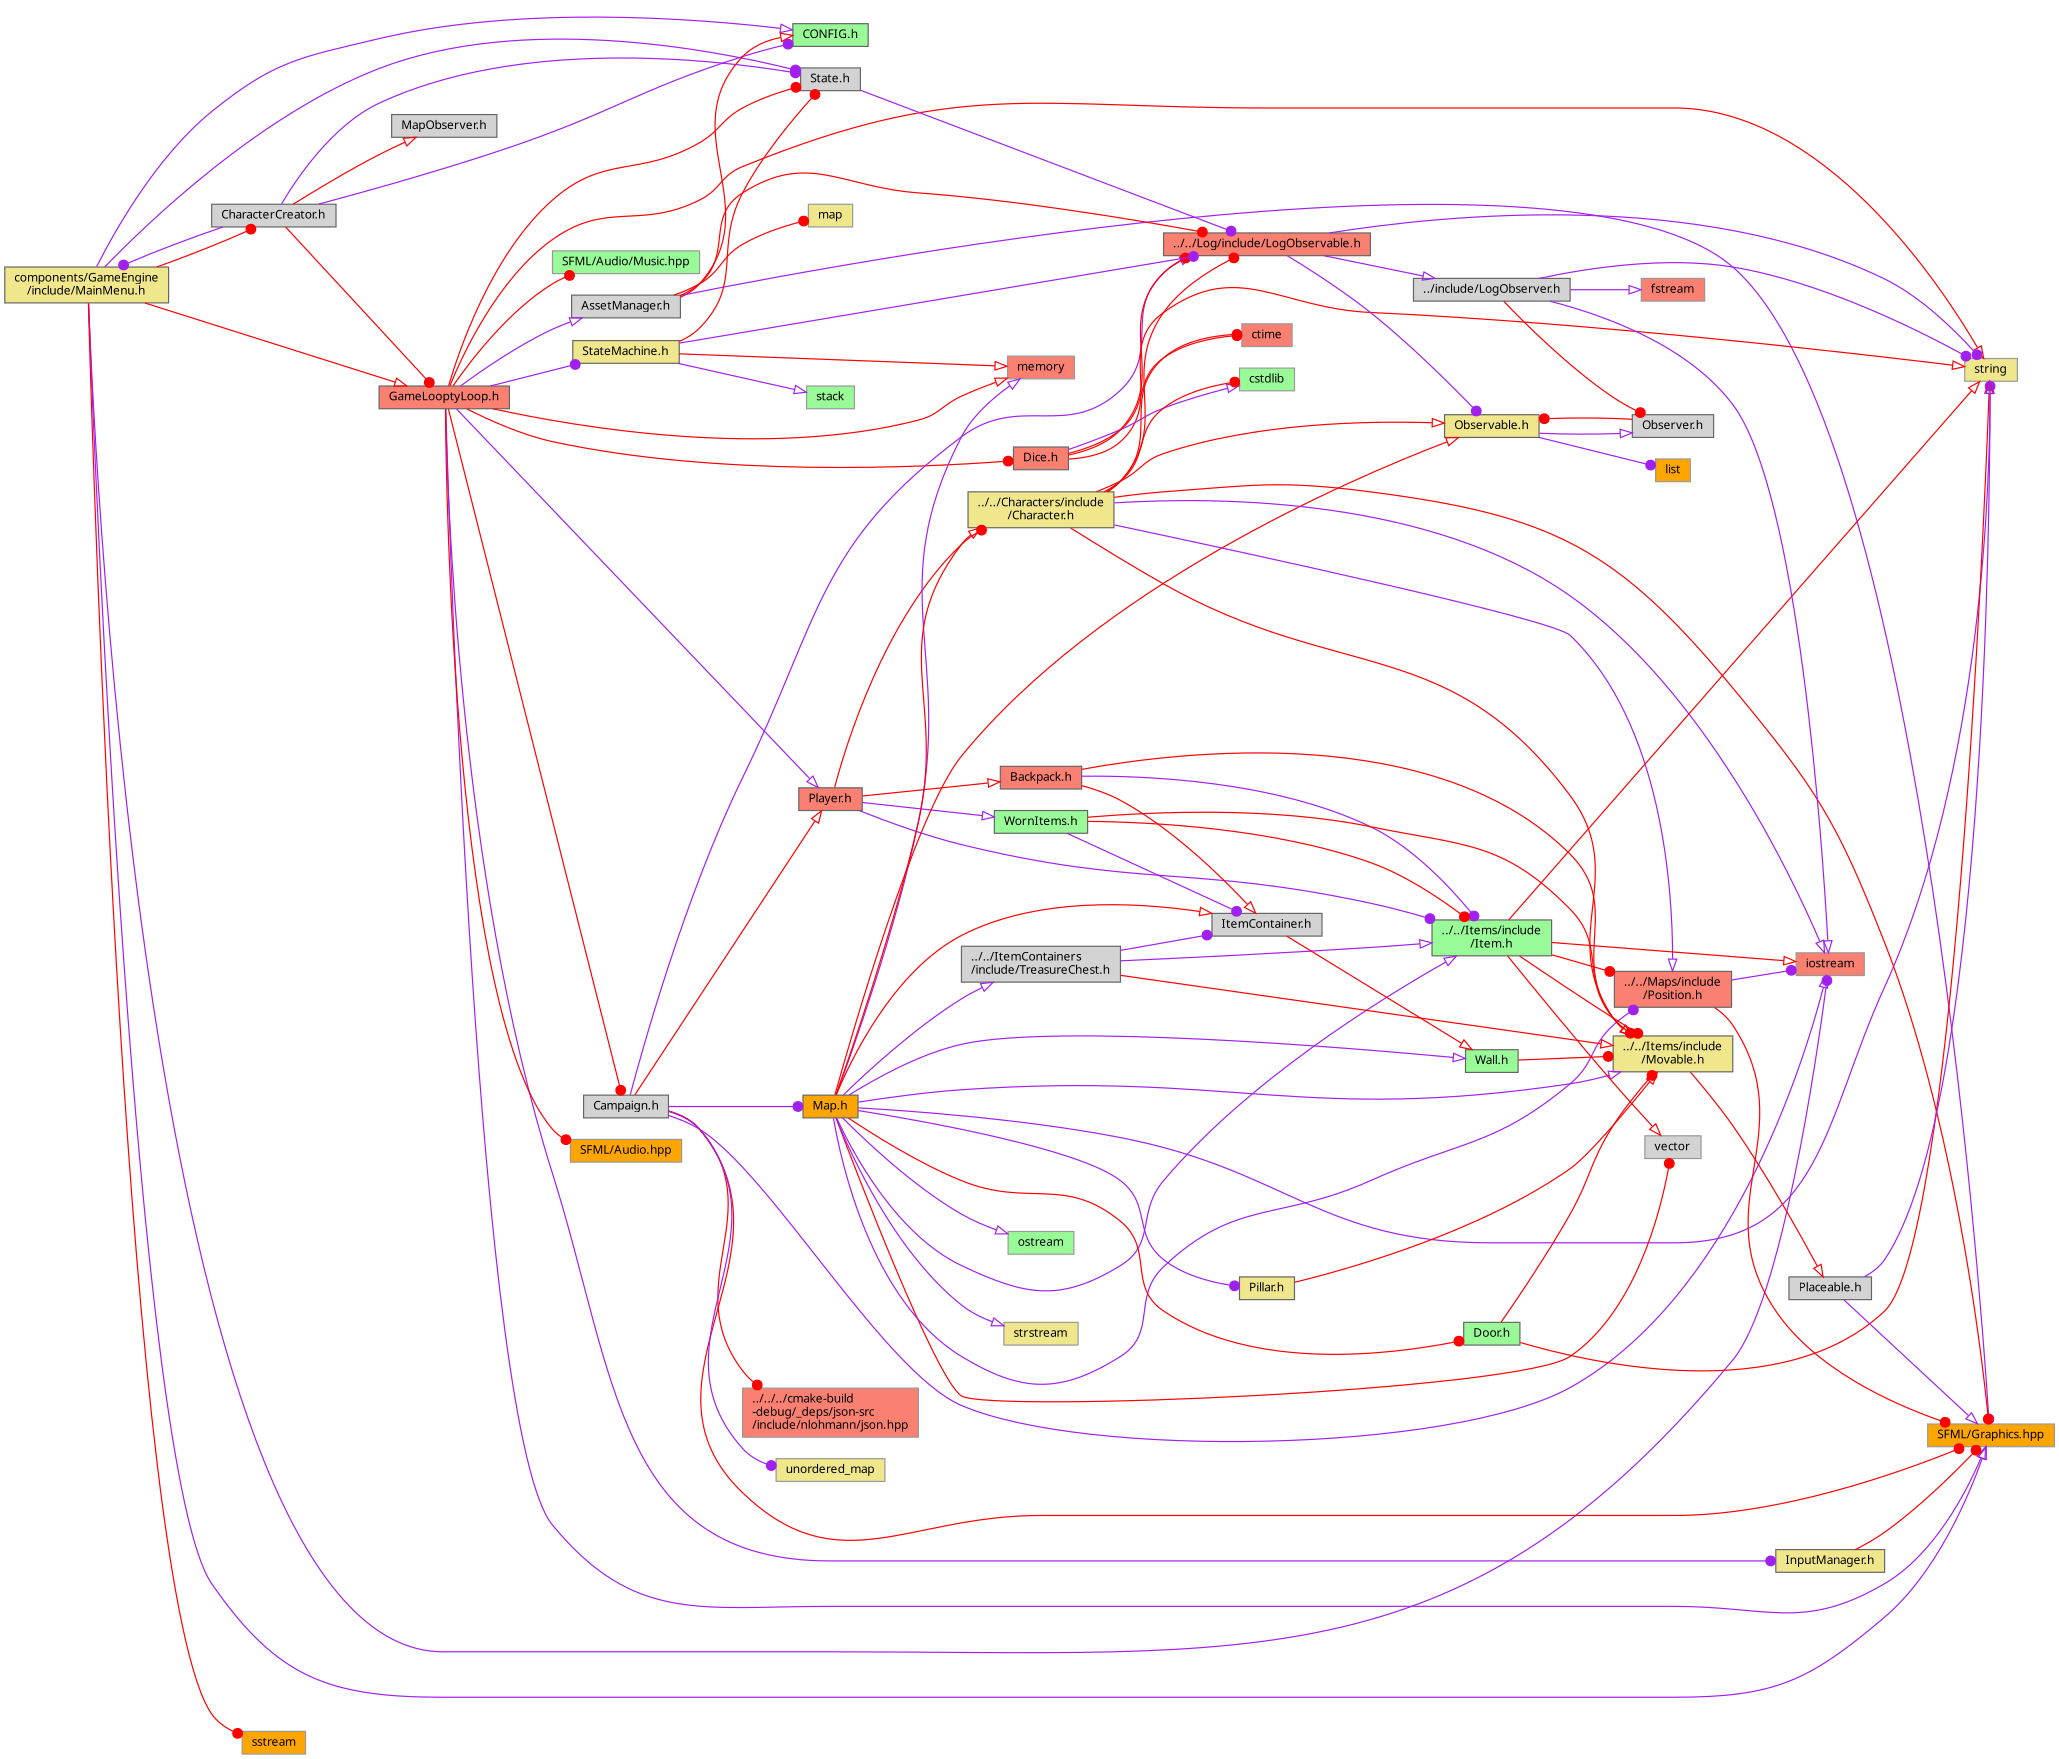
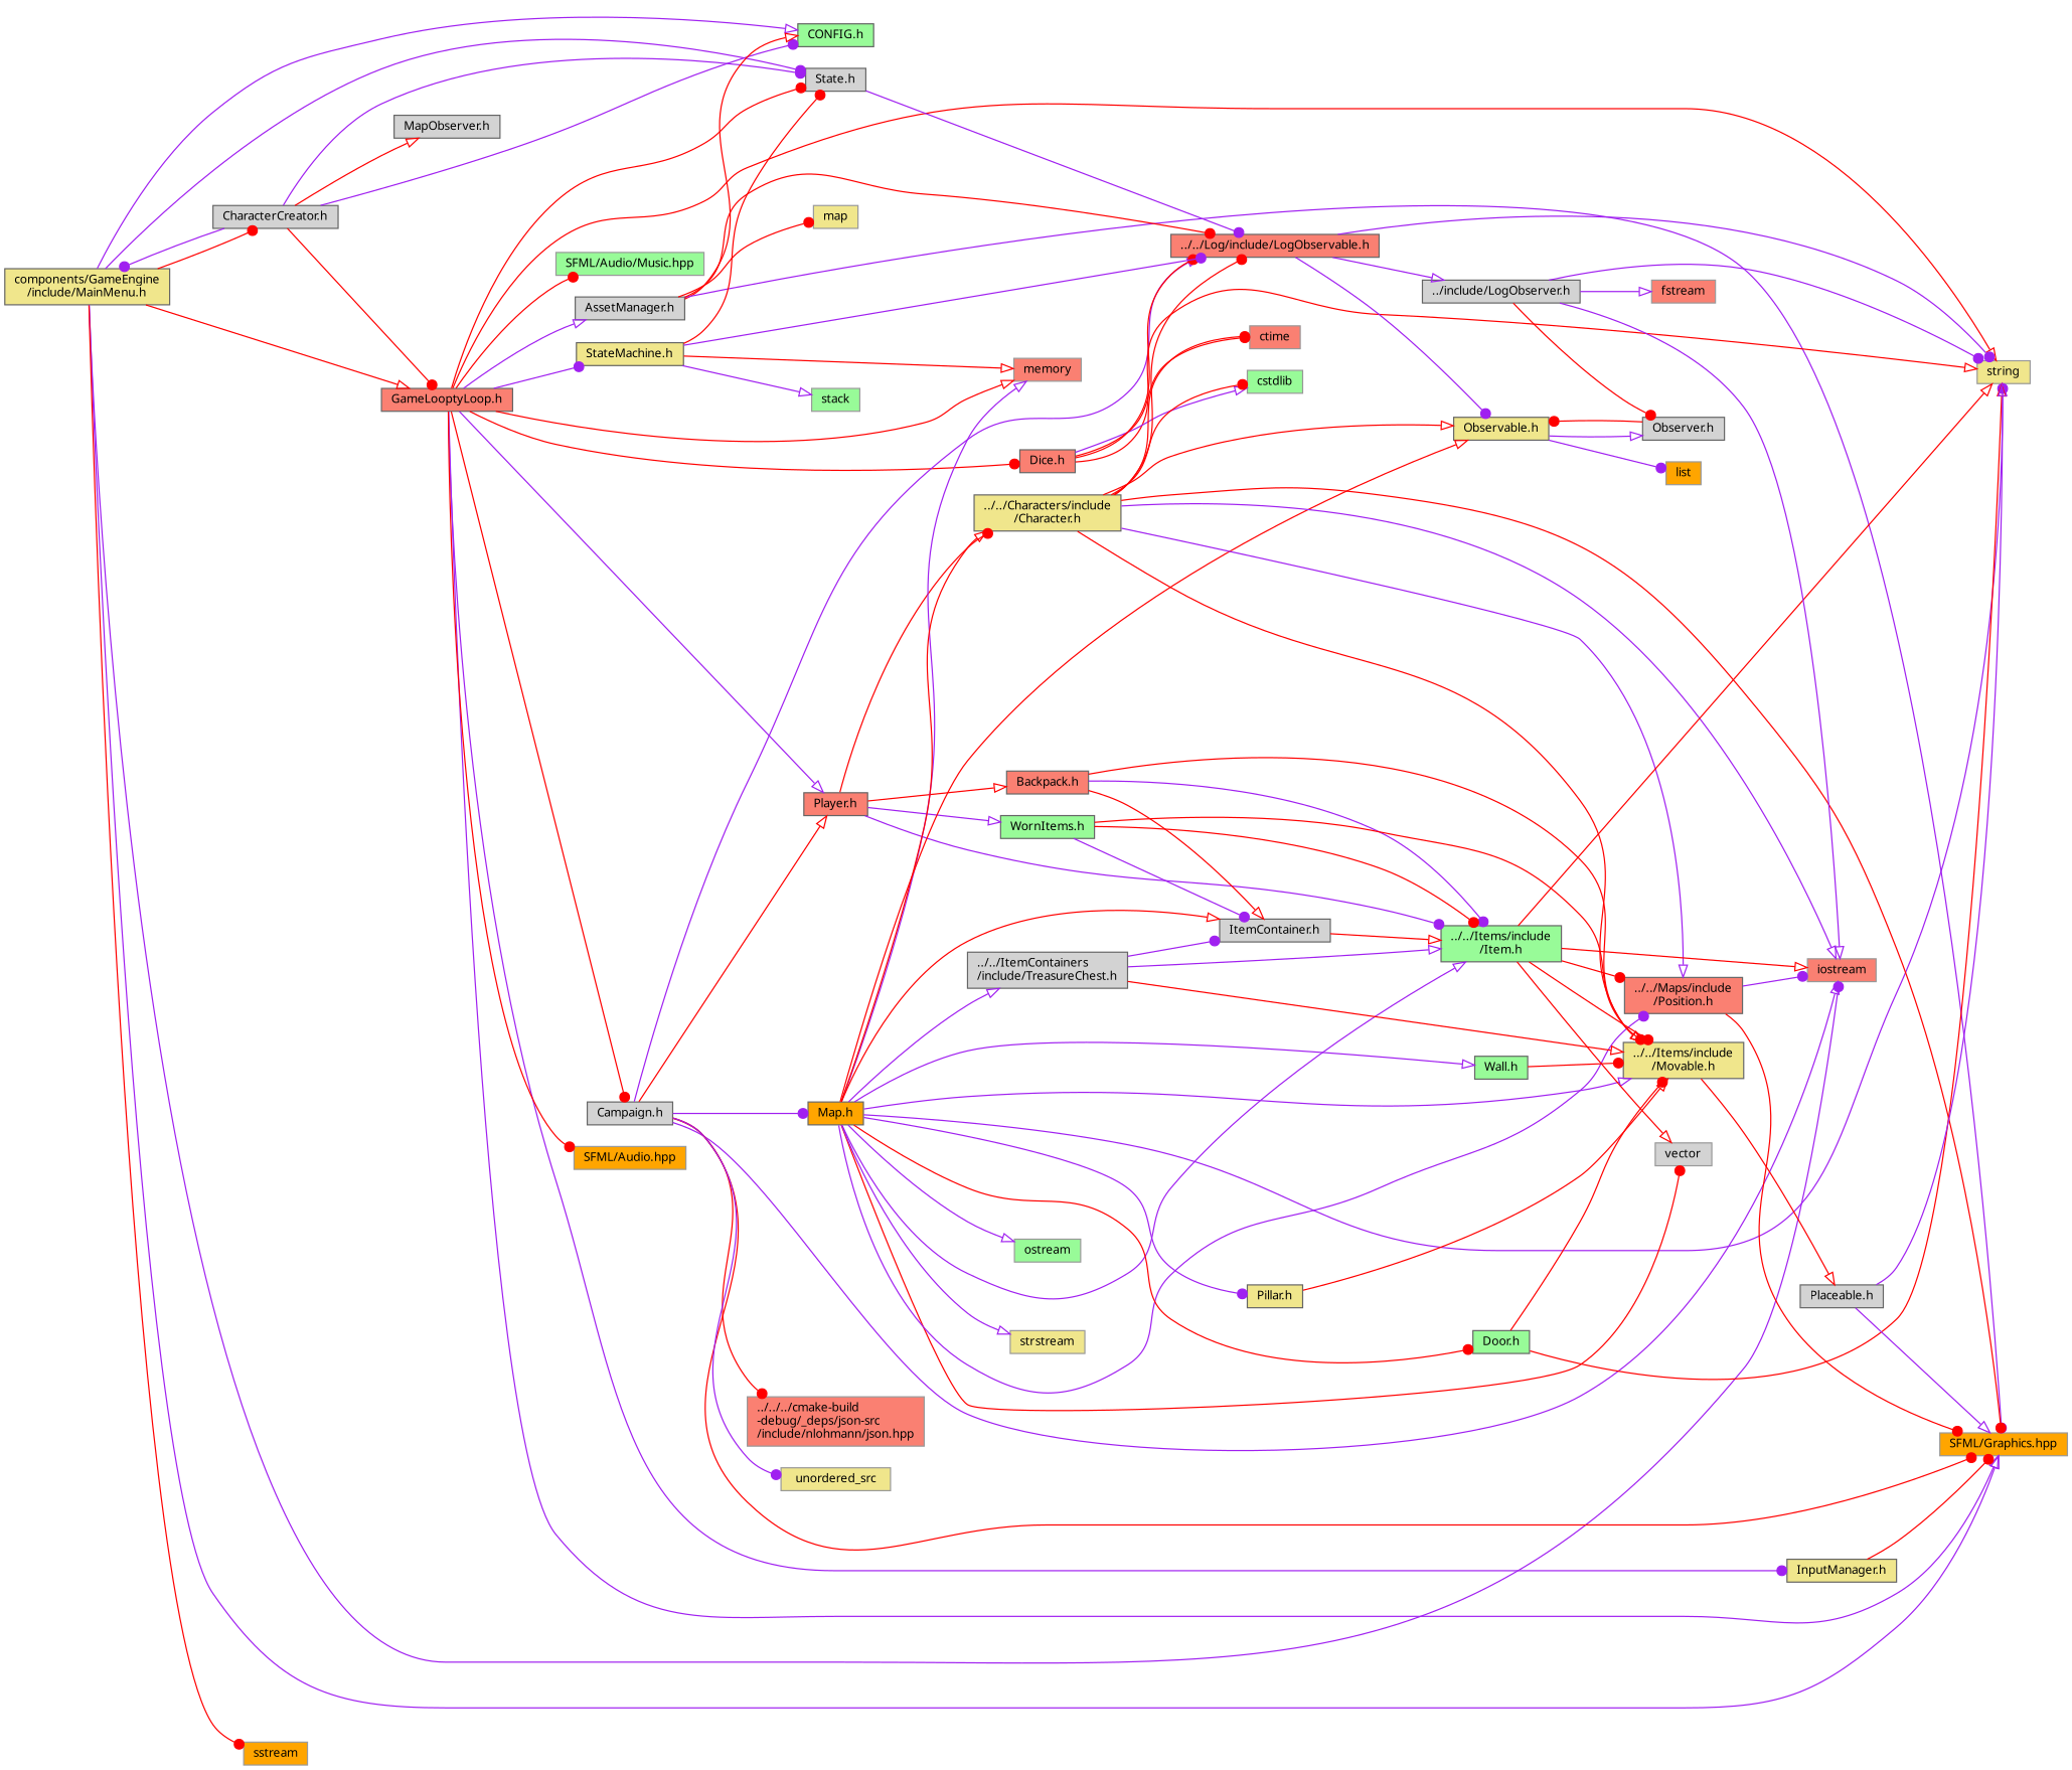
  digraph {
    fontname="Noto Sans"
    rankdir=LR
    node [color=grey40 fillcolor=khaki fontname="Noto Sans" fontsize=10 shape=box style=filled]
    edge [arrowhead=dot color=red fontname="Noto Sans" fontsize=10 labelfontname=Helvetica labelfontsize=10 style=solid]
    n1 [color=gray40 fontcolor=black height=0.2 label="components/GameEngine\l/include/MainMenu.h" width=0.4]
    n2 [fillcolor=palegreen height=0.2 label="CONFIG.h" width=0.4]
    n3 [fillcolor=salmon height=0.2 label="GameLooptyLoop.h" width=0.4]
    n4 [color=grey60 fillcolor=salmon height=0.2 label=iostream width=0.4]
    n5 [color=grey60 fillcolor=orange height=0.2 label="SFML/Graphics.hpp" width=0.4]
    n6 [fillcolor=lightgrey height=0.2 label="State.h" width=0.4]
    n7 [color=grey60 fillcolor=orange height=0.2 label=sstream width=0.4]
    n8 [fillcolor=lightgrey height=0.2 label="CharacterCreator.h" width=0.4]
    n9 [fillcolor=lightgrey height=0.2 label="AssetManager.h" width=0.4]
    n10 [color=grey60 height=0.2 label=string width=0.4]
    n11 [fillcolor=lightgrey height=0.2 label="Campaign.h" width=0.4]
    n12 [color=grey60 fillcolor=salmon height=0.2 label=memory width=0.4]
    n13 [fillcolor=salmon height=0.2 label="Player.h" width=0.4]
    n14 [fillcolor=salmon height=0.2 label="Dice.h" width=0.4]
    n15 [height=0.2 label="InputManager.h" width=0.4]
    n16 [height=0.2 label="StateMachine.h" width=0.4]
    n17 [color=grey60 fillcolor=orange height=0.2 label="SFML/Audio.hpp" width=0.4]
    n18 [color=grey60 fillcolor=palegreen height=0.2 label="SFML/Audio/Music.hpp" width=0.4]
    n19 [fillcolor=salmon height=0.2 label="../../Log/include/LogObservable.h" width=0.4]
    n20 [fillcolor=lightgrey height=0.2 label="MapObserver.h" width=0.4]
    n21 [color=grey60 height=0.2 label=map width=0.4]
    n22 [fillcolor=orange height=0.2 label="Map.h" width=0.4]
    n23 [color=grey60 fillcolor=salmon height=0.2 label="../../../cmake-build\l-debug/_deps/json-src\l/include/nlohmann/json.hpp" width=0.4]
-   n24 [color=grey60 height=0.2 label=unordered_map width=0.4]
+   n24 [color=grey60 height=0.2 label=unordered_src width=0.4]
    n25 [height=0.2 label="../../Characters/include\l/Character.h" width=0.4]
    n26 [fillcolor=palegreen height=0.2 label="../../Items/include\l/Item.h" width=0.4]
    n27 [fillcolor=salmon height=0.2 label="Backpack.h" width=0.4]
    n28 [fillcolor=palegreen height=0.2 label="WornItems.h" width=0.4]
    n29 [color=grey60 fillcolor=palegreen height=0.2 label=cstdlib width=0.4]
    n30 [color=grey60 fillcolor=salmon height=0.2 label=ctime width=0.4]
    n31 [color=grey60 fillcolor=palegreen height=0.2 label=stack width=0.4]
    n32 [height=0.2 label="Observable.h" width=0.4]
    n33 [fillcolor=lightgrey height=0.2 label="../include/LogObserver.h" width=0.4]
    n34 [fillcolor=lightgrey height=0.2 label="Observer.h" width=0.4]
    n35 [color=grey60 fillcolor=orange height=0.2 label=list width=0.4]
    n36 [color=grey60 fillcolor=salmon height=0.2 label=fstream width=0.4]
    n37 [color=grey60 fillcolor=lightgrey height=0.2 label=vector width=0.4]
    n38 [height=0.2 label="../../Items/include\l/Movable.h" width=0.4]
    n39 [fillcolor=salmon height=0.2 label="../../Maps/include\l/Position.h" width=0.4]
    n40 [fillcolor=lightgrey height=0.2 label="../../ItemContainers\l/include/TreasureChest.h" width=0.4]
    n41 [fillcolor=lightgrey height=0.2 label="ItemContainer.h" width=0.4]
    n42 [fillcolor=palegreen height=0.2 label="Door.h" width=0.4]
    n43 [height=0.2 label="Pillar.h" width=0.4]
    n44 [fillcolor=palegreen height=0.2 label="Wall.h" width=0.4]
    n45 [color=grey60 fillcolor=palegreen height=0.2 label=ostream width=0.4]
    n46 [color=grey60 height=0.2 label=strstream width=0.4]
    n47 [fillcolor=lightgrey height=0.2 label="Placeable.h" width=0.4]
    n1 -> n2 [arrowhead=onormal color=purple]
    n1 -> n3 [arrowhead=onormal]
    n1 -> n4 [color=purple]
    n1 -> n5 [arrowhead=onormal color=purple]
    n1 -> n6 [color=purple]
    n1 -> n7
    n1 -> n8
    n3 -> n5 [arrowhead=onormal color=purple]
    n3 -> n6
    n3 -> n9 [arrowhead=onormal color=purple]
    n3 -> n10 [arrowhead=onormal]
    n3 -> n11
    n3 -> n12 [arrowhead=onormal]
    n3 -> n13 [arrowhead=onormal color=purple]
    n3 -> n14
    n3 -> n15 [color=purple]
    n3 -> n16 [color=purple]
    n3 -> n17
    n3 -> n18
    n6 -> n19 [color=purple]
    n8 -> n1 [color=purple]
    n8 -> n2 [color=purple]
    n8 -> n3
    n8 -> n6 [color=purple]
    n8 -> n20 [arrowhead=onormal]
    n9 -> n2 [arrowhead=onormal]
    n9 -> n5 [color=purple]
    n9 -> n19
    n9 -> n21
    n11 -> n4 [arrowhead=onormal color=purple]
    n11 -> n5
    n11 -> n13 [arrowhead=onormal]
    n11 -> n19 [arrowhead=onormal color=purple]
    n11 -> n22 [color=purple]
    n11 -> n23
    n11 -> n24 [color=purple]
    n13 -> n25
    n13 -> n26 [color=purple]
    n13 -> n27 [arrowhead=onormal]
    n13 -> n28 [arrowhead=onormal color=purple]
    n14 -> n10 [arrowhead=onormal]
    n14 -> n19
    n14 -> n29 [arrowhead=onormal color=purple]
    n14 -> n30
    n15 -> n5
    n16 -> n6
    n16 -> n12 [arrowhead=onormal]
    n16 -> n19 [color=purple]
    n16 -> n31 [arrowhead=onormal color=purple]
    n19 -> n10 [color=purple]
    n19 -> n32 [color=purple]
    n19 -> n33 [arrowhead=onormal color=purple]
    n22 -> n10 [color=purple]
    n22 -> n12 [arrowhead=onormal color=purple]
    n22 -> n25 [arrowhead=onormal]
    n22 -> n26 [arrowhead=onormal color=purple]
    n22 -> n32 [arrowhead=onormal]
    n22 -> n37
    n22 -> n38 [arrowhead=onormal color=purple]
    n22 -> n39 [color=purple]
    n22 -> n40 [arrowhead=onormal color=purple]
    n22 -> n41 [arrowhead=onormal]
    n22 -> n42
    n22 -> n43 [color=purple]
    n22 -> n44 [arrowhead=onormal color=purple]
    n22 -> n45 [arrowhead=onormal color=purple]
    n22 -> n46 [arrowhead=onormal color=purple]
    n25 -> n4 [arrowhead=onormal color=purple]
    n25 -> n5
    n25 -> n19
    n25 -> n29
    n25 -> n30
    n25 -> n32 [arrowhead=onormal]
    n25 -> n38 [arrowhead=onormal]
    n25 -> n39 [arrowhead=onormal color=purple]
    n26 -> n4 [arrowhead=onormal]
    n26 -> n10 [arrowhead=onormal]
    n26 -> n37 [arrowhead=onormal]
    n26 -> n38
    n26 -> n39
    n27 -> n26 [color=purple]
    n27 -> n38 [arrowhead=onormal]
    n27 -> n41 [arrowhead=onormal]
    n28 -> n26
    n28 -> n38
    n28 -> n41 [color=purple]
    n32 -> n34 [arrowhead=onormal color=purple]
    n32 -> n35 [color=purple]
    n33 -> n4 [arrowhead=onormal color=purple]
    n33 -> n10 [color=purple]
    n33 -> n34
    n33 -> n36 [arrowhead=onormal color=purple]
    n34 -> n32
    n38 -> n47 [arrowhead=onormal]
    n39 -> n4 [color=purple]
    n39 -> n5
    n40 -> n26 [arrowhead=onormal color=purple]
    n40 -> n38 [arrowhead=onormal]
    n40 -> n41 [color=purple]
-   n41 -> n44 [arrowhead=onormal]
+   n41 -> n26 [arrowhead=onormal]
    n42 -> n10 [arrowhead=onormal]
    n42 -> n38
    n43 -> n38 [arrowhead=onormal]
    n44 -> n38
    n47 -> n5 [arrowhead=onormal color=purple]
    n47 -> n10 [arrowhead=onormal color=purple]
  }
